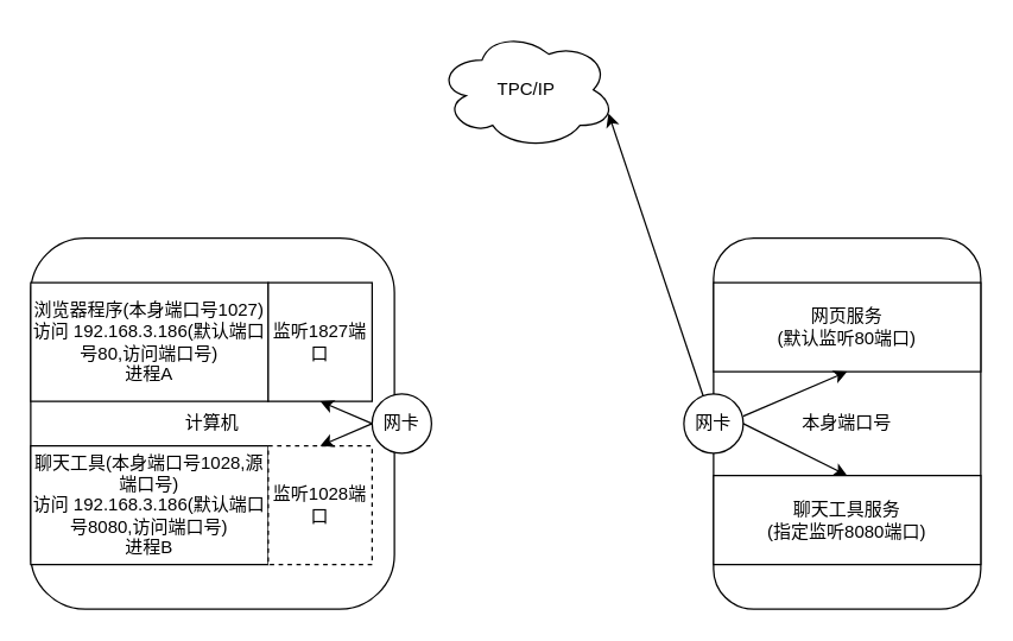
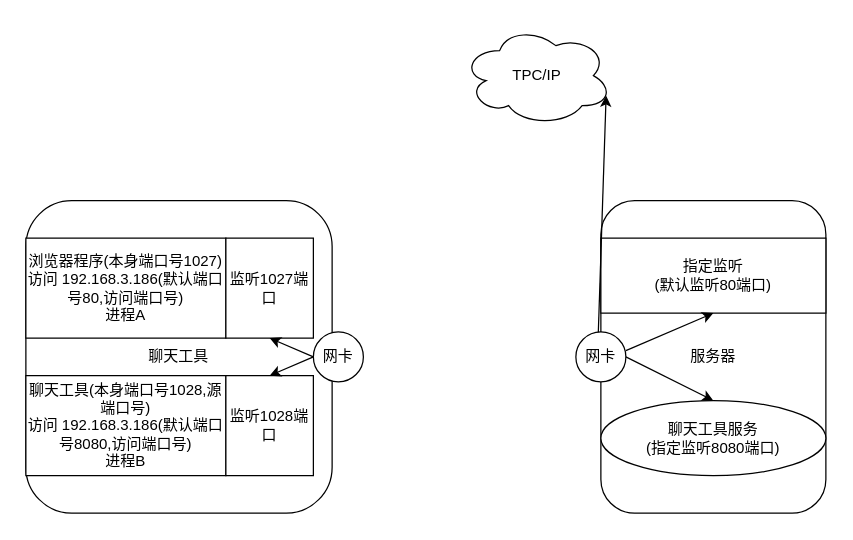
  <mxCell id="0" />
  <mxCell id="1" parent="0" />
- <mxCell id="2" value="计算机" style="rounded=1;whiteSpace=wrap;html=1;" vertex="1" parent="1"><mxGeometry x="20" y="160" width="245" height="250" as="geometry" /></mxCell>
- <mxCell id="3" value="本身端口号" style="rounded=1;whiteSpace=wrap;html=1;" vertex="1" parent="1"><mxGeometry x="480" y="160" width="180" height="250" as="geometry" /></mxCell>
+ <mxCell id="2" value="聊天工具" style="rounded=1;whiteSpace=wrap;html=1;" vertex="1" parent="1"><mxGeometry x="20" y="160" width="245" height="250" as="geometry" /></mxCell>
+ <mxCell id="3" value="服务器" style="rounded=1;whiteSpace=wrap;html=1;" vertex="1" parent="1"><mxGeometry x="480" y="160" width="180" height="250" as="geometry" /></mxCell>
  <mxCell id="4" value="浏览器程序(本身端口号1027)&lt;br&gt;访问 192.168.3.186(默认端口号80,访问端口号)&lt;br&gt;进程A" style="rounded=0;whiteSpace=wrap;html=1;" vertex="1" parent="1"><mxGeometry x="20" y="190" width="160" height="80" as="geometry" /></mxCell>
  <mxCell id="5" value="聊天工具(本身端口号1028,源端口号)&lt;br&gt;访问 192.168.3.186(默认端口号8080,访问端口号)&lt;br&gt;进程B" style="rounded=0;whiteSpace=wrap;html=1;" vertex="1" parent="1"><mxGeometry x="20" y="300" width="160" height="80" as="geometry" /></mxCell>
- <mxCell id="6" value="网页服务&lt;br&gt;(默认监听80端口)" style="rounded=0;whiteSpace=wrap;html=1;" vertex="1" parent="1"><mxGeometry x="480" y="190" width="180" height="60" as="geometry" /></mxCell>
- <mxCell id="7" value="聊天工具服务&lt;br&gt;(指定监听8080端口)" style="rounded=0;whiteSpace=wrap;html=1;" vertex="1" parent="1"><mxGeometry x="480" y="320" width="180" height="60" as="geometry" /></mxCell>
- <mxCell id="8" value="TPC/IP" style="ellipse;shape=cloud;whiteSpace=wrap;html=1;" vertex="1" parent="1"><mxGeometry x="294" y="20" width="120" height="80" as="geometry" /></mxCell>
+ <mxCell id="6" value="指定监听&lt;br&gt;(默认监听80端口)" style="rounded=0;whiteSpace=wrap;html=1;" vertex="1" parent="1"><mxGeometry x="480" y="190" width="180" height="60" as="geometry" /></mxCell>
+ <mxCell id="7" value="聊天工具服务&lt;br&gt;(指定监听8080端口)" style="ellipse;whiteSpace=wrap;html=1;" vertex="1" parent="1"><mxGeometry x="480" y="320" width="180" height="60" as="geometry" /></mxCell>
+ <mxCell id="8" value="TPC/IP" style="ellipse;shape=cloud;whiteSpace=wrap;html=1;" vertex="1" parent="1"><mxGeometry x="369" y="20" width="120" height="80" as="geometry" /></mxCell>
  <mxCell id="9" value="" style="endArrow=classic;startArrow=classic;html=1;rounded=0;exitX=-0.014;exitY=0.479;exitDx=0;exitDy=0;exitPerimeter=0;entryX=0.96;entryY=0.7;entryDx=0;entryDy=0;entryPerimeter=0;" edge="1" parent="1" source="3" target="8"><mxGeometry width="50" height="50" relative="1" as="geometry"><mxPoint x="364" y="140" as="sourcePoint" /><mxPoint x="430" y="80" as="targetPoint" /></mxGeometry></mxCell>
  <mxCell id="10" value="网卡" style="ellipse;whiteSpace=wrap;html=1;aspect=fixed;" vertex="1" parent="1"><mxGeometry x="250" y="265" width="40" height="40" as="geometry" /></mxCell>
  <mxCell id="11" value="网卡" style="ellipse;whiteSpace=wrap;html=1;aspect=fixed;" vertex="1" parent="1"><mxGeometry x="460" y="265" width="40" height="40" as="geometry" /></mxCell>
- <mxCell id="12" value="监听1827端口" style="rounded=0;whiteSpace=wrap;html=1;" vertex="1" parent="1"><mxGeometry x="180" y="190" width="70" height="80" as="geometry" /></mxCell>
- <mxCell id="13" value="监听1028端口" style="rounded=0;whiteSpace=wrap;html=1;dashed=1;" vertex="1" parent="1"><mxGeometry x="180" y="300" width="70" height="80" as="geometry" /></mxCell>
+ <mxCell id="12" value="监听1027端口" style="rounded=0;whiteSpace=wrap;html=1;" vertex="1" parent="1"><mxGeometry x="180" y="190" width="70" height="80" as="geometry" /></mxCell>
+ <mxCell id="13" value="监听1028端口" style="rounded=0;whiteSpace=wrap;html=1;" vertex="1" parent="1"><mxGeometry x="180" y="300" width="70" height="80" as="geometry" /></mxCell>
  <mxCell id="14" value="" style="endArrow=classic;html=1;rounded=0;entryX=0.5;entryY=1;entryDx=0;entryDy=0;exitX=0;exitY=0.5;exitDx=0;exitDy=0;" edge="1" parent="1" source="10" target="12"><mxGeometry width="50" height="50" relative="1" as="geometry"><mxPoint x="320" y="290" as="sourcePoint" /><mxPoint x="370" y="240" as="targetPoint" /></mxGeometry></mxCell>
  <mxCell id="15" value="" style="endArrow=classic;html=1;rounded=0;entryX=0.5;entryY=0;entryDx=0;entryDy=0;exitX=0;exitY=0.5;exitDx=0;exitDy=0;" edge="1" parent="1" source="10" target="13"><mxGeometry width="50" height="50" relative="1" as="geometry"><mxPoint x="320" y="290" as="sourcePoint" /><mxPoint x="370" y="240" as="targetPoint" /></mxGeometry></mxCell>
  <mxCell id="16" value="" style="endArrow=classic;html=1;rounded=0;entryX=0.5;entryY=1;entryDx=0;entryDy=0;" edge="1" parent="1" target="6"><mxGeometry width="50" height="50" relative="1" as="geometry"><mxPoint x="500" y="280" as="sourcePoint" /><mxPoint x="550" y="230" as="targetPoint" /></mxGeometry></mxCell>
  <mxCell id="17" value="" style="endArrow=classic;html=1;rounded=0;entryX=0.5;entryY=0;entryDx=0;entryDy=0;exitX=1;exitY=0.5;exitDx=0;exitDy=0;" edge="1" parent="1" source="11" target="7"><mxGeometry width="50" height="50" relative="1" as="geometry"><mxPoint x="320" y="290" as="sourcePoint" /><mxPoint x="370" y="240" as="targetPoint" /></mxGeometry></mxCell>
